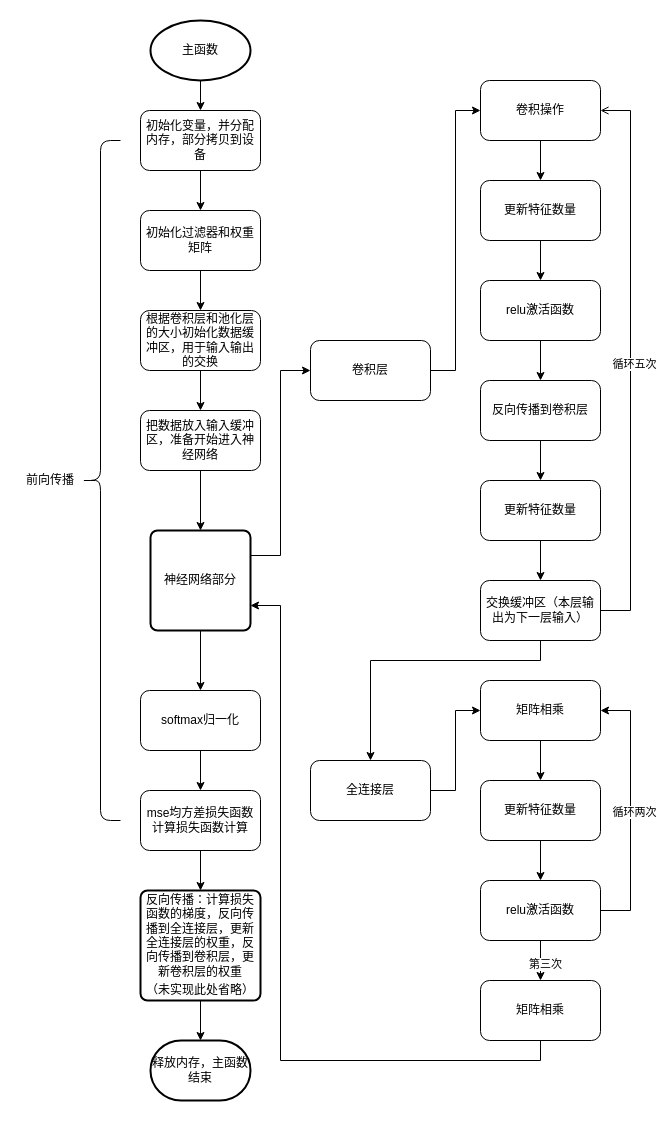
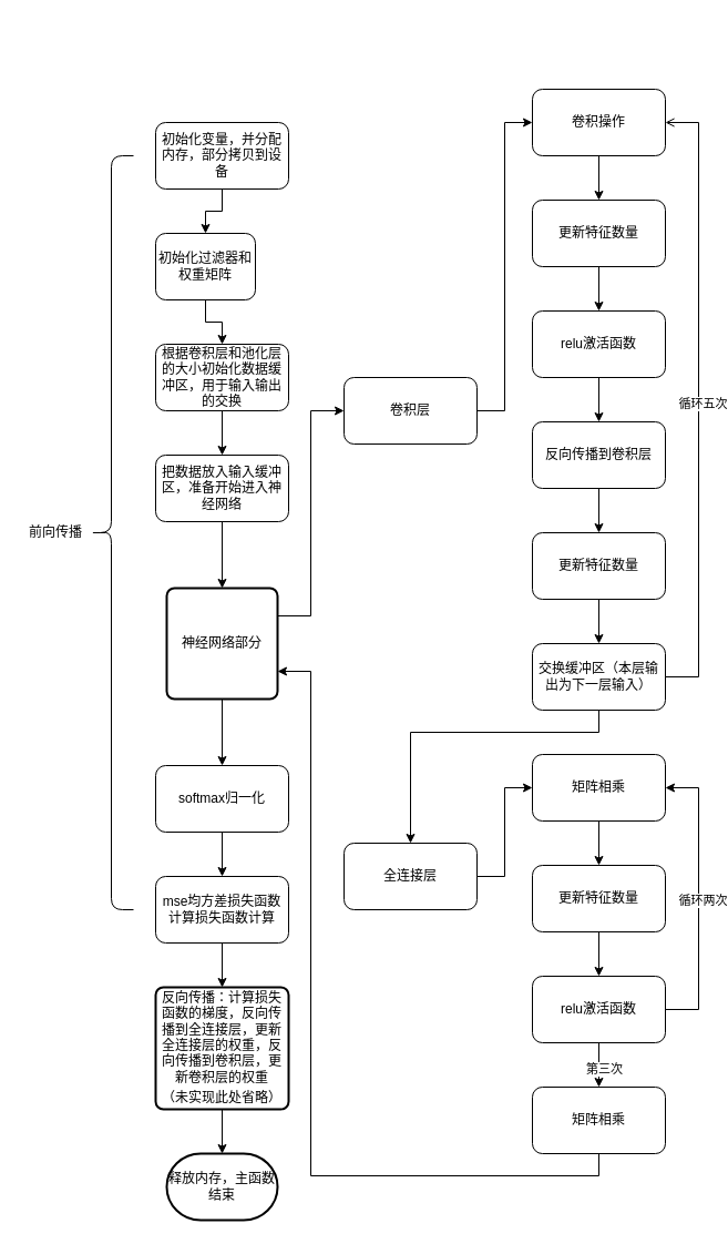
  <mxCell id="0" />
  <mxCell id="1" parent="0" />
- <mxCell id="2" style="edgeStyle=orthogonalEdgeStyle;rounded=0;orthogonalLoop=1;jettySize=auto;html=1;exitX=0.5;exitY=1;exitDx=0;exitDy=0;exitPerimeter=0;entryX=0.5;entryY=0;entryDx=0;entryDy=0;" edge="1" parent="1" source="3" target="5"><mxGeometry relative="1" as="geometry" /></mxCell>
- <mxCell id="3" value="主函数" style="strokeWidth=2;html=1;shape=mxgraph.flowchart.start_1;whiteSpace=wrap;" vertex="1" parent="1"><mxGeometry x="150" y="20" width="100" height="60" as="geometry" /></mxCell>
  <mxCell id="4" style="edgeStyle=orthogonalEdgeStyle;rounded=0;orthogonalLoop=1;jettySize=auto;html=1;exitX=0.5;exitY=1;exitDx=0;exitDy=0;entryX=0.5;entryY=0;entryDx=0;entryDy=0;" edge="1" parent="1" source="5" target="7"><mxGeometry relative="1" as="geometry" /></mxCell>
  <mxCell id="5" value="初始化变量，并分配内存，部分拷贝到设备" style="rounded=1;whiteSpace=wrap;html=1;" vertex="1" parent="1"><mxGeometry x="140" y="110" width="120" height="60" as="geometry" /></mxCell>
  <mxCell id="6" style="edgeStyle=orthogonalEdgeStyle;rounded=0;orthogonalLoop=1;jettySize=auto;html=1;exitX=0.5;exitY=1;exitDx=0;exitDy=0;entryX=0.5;entryY=0;entryDx=0;entryDy=0;" edge="1" parent="1" source="7" target="9"><mxGeometry relative="1" as="geometry" /></mxCell>
- <mxCell id="7" value="初始化过滤器和权重矩阵" style="rounded=1;whiteSpace=wrap;html=1;" vertex="1" parent="1"><mxGeometry x="140" y="210" width="120" height="60" as="geometry" /></mxCell>
+ <mxCell id="7" value="初始化过滤器和权重矩阵" style="rounded=1;whiteSpace=wrap;html=1;" vertex="1" parent="1"><mxGeometry x="140" y="210" width="90" height="60" as="geometry" /></mxCell>
  <mxCell id="8" style="edgeStyle=orthogonalEdgeStyle;rounded=0;orthogonalLoop=1;jettySize=auto;html=1;exitX=0.5;exitY=1;exitDx=0;exitDy=0;entryX=0.5;entryY=0;entryDx=0;entryDy=0;" edge="1" parent="1" source="9" target="11"><mxGeometry relative="1" as="geometry" /></mxCell>
  <mxCell id="9" value="根据卷积层和池化层的大小初始化数据缓冲区，用于输入输出的交换" style="rounded=1;whiteSpace=wrap;html=1;" vertex="1" parent="1"><mxGeometry x="140" y="310" width="120" height="60" as="geometry" /></mxCell>
  <mxCell id="10" style="edgeStyle=orthogonalEdgeStyle;rounded=0;orthogonalLoop=1;jettySize=auto;html=1;exitX=0.5;exitY=1;exitDx=0;exitDy=0;entryX=0.5;entryY=0;entryDx=0;entryDy=0;" edge="1" parent="1" source="11" target="14"><mxGeometry relative="1" as="geometry" /></mxCell>
  <mxCell id="11" value="把数据放入输入缓冲区，准备开始进入神经网络" style="rounded=1;whiteSpace=wrap;html=1;" vertex="1" parent="1"><mxGeometry x="140" y="410" width="120" height="60" as="geometry" /></mxCell>
  <mxCell id="12" style="edgeStyle=orthogonalEdgeStyle;rounded=0;orthogonalLoop=1;jettySize=auto;html=1;exitX=1;exitY=0.25;exitDx=0;exitDy=0;entryX=0;entryY=0.5;entryDx=0;entryDy=0;" edge="1" parent="1" source="14" target="16"><mxGeometry relative="1" as="geometry" /></mxCell>
  <mxCell id="13" style="edgeStyle=orthogonalEdgeStyle;rounded=0;orthogonalLoop=1;jettySize=auto;html=1;exitX=0.5;exitY=1;exitDx=0;exitDy=0;entryX=0.5;entryY=0;entryDx=0;entryDy=0;" edge="1" parent="1" source="14" target="45"><mxGeometry relative="1" as="geometry" /></mxCell>
  <mxCell id="14" value="神经网络部分" style="rounded=1;whiteSpace=wrap;html=1;absoluteArcSize=1;arcSize=14;strokeWidth=2;" vertex="1" parent="1"><mxGeometry x="150" y="530" width="100" height="100" as="geometry" /></mxCell>
  <mxCell id="15" style="edgeStyle=orthogonalEdgeStyle;rounded=0;orthogonalLoop=1;jettySize=auto;html=1;exitX=1;exitY=0.5;exitDx=0;exitDy=0;entryX=0;entryY=0.5;entryDx=0;entryDy=0;" edge="1" parent="1" source="16" target="20"><mxGeometry relative="1" as="geometry" /></mxCell>
  <mxCell id="16" value="卷积层" style="rounded=1;whiteSpace=wrap;html=1;" vertex="1" parent="1"><mxGeometry x="310" y="340" width="120" height="60" as="geometry" /></mxCell>
  <mxCell id="17" style="edgeStyle=orthogonalEdgeStyle;rounded=0;orthogonalLoop=1;jettySize=auto;html=1;exitX=1;exitY=0.5;exitDx=0;exitDy=0;entryX=0;entryY=0.5;entryDx=0;entryDy=0;" edge="1" parent="1" source="18" target="34"><mxGeometry relative="1" as="geometry" /></mxCell>
  <mxCell id="18" value="全连接层" style="rounded=1;whiteSpace=wrap;html=1;" vertex="1" parent="1"><mxGeometry x="310" y="760" width="120" height="60" as="geometry" /></mxCell>
  <mxCell id="19" style="edgeStyle=orthogonalEdgeStyle;rounded=0;orthogonalLoop=1;jettySize=auto;html=1;exitX=0.5;exitY=1;exitDx=0;exitDy=0;entryX=0.5;entryY=0;entryDx=0;entryDy=0;" edge="1" parent="1" source="20" target="22"><mxGeometry relative="1" as="geometry" /></mxCell>
  <mxCell id="20" value="卷积操作" style="rounded=1;whiteSpace=wrap;html=1;" vertex="1" parent="1"><mxGeometry x="480" y="80" width="120" height="60" as="geometry" /></mxCell>
  <mxCell id="21" style="edgeStyle=orthogonalEdgeStyle;rounded=0;orthogonalLoop=1;jettySize=auto;html=1;exitX=0.5;exitY=1;exitDx=0;exitDy=0;entryX=0.5;entryY=0;entryDx=0;entryDy=0;" edge="1" parent="1" source="22" target="24"><mxGeometry relative="1" as="geometry" /></mxCell>
  <mxCell id="22" value="更新特征数量" style="rounded=1;whiteSpace=wrap;html=1;" vertex="1" parent="1"><mxGeometry x="480" y="180" width="120" height="60" as="geometry" /></mxCell>
  <mxCell id="23" style="edgeStyle=orthogonalEdgeStyle;rounded=0;orthogonalLoop=1;jettySize=auto;html=1;exitX=0.5;exitY=1;exitDx=0;exitDy=0;entryX=0.5;entryY=0;entryDx=0;entryDy=0;" edge="1" parent="1" source="24" target="26"><mxGeometry relative="1" as="geometry" /></mxCell>
  <mxCell id="24" value="relu激活函数" style="rounded=1;whiteSpace=wrap;html=1;" vertex="1" parent="1"><mxGeometry x="480" y="280" width="120" height="60" as="geometry" /></mxCell>
  <mxCell id="25" style="edgeStyle=orthogonalEdgeStyle;rounded=0;orthogonalLoop=1;jettySize=auto;html=1;exitX=0.5;exitY=1;exitDx=0;exitDy=0;entryX=0.5;entryY=0;entryDx=0;entryDy=0;" edge="1" parent="1" source="26" target="28"><mxGeometry relative="1" as="geometry" /></mxCell>
  <mxCell id="26" value="反向传播到卷积层" style="rounded=1;whiteSpace=wrap;html=1;" vertex="1" parent="1"><mxGeometry x="480" y="380" width="120" height="60" as="geometry" /></mxCell>
  <mxCell id="27" style="edgeStyle=orthogonalEdgeStyle;rounded=0;orthogonalLoop=1;jettySize=auto;html=1;exitX=0.5;exitY=1;exitDx=0;exitDy=0;entryX=0.5;entryY=0;entryDx=0;entryDy=0;" edge="1" parent="1" source="28" target="32"><mxGeometry relative="1" as="geometry" /></mxCell>
  <mxCell id="28" value="更新特征数量" style="rounded=1;whiteSpace=wrap;html=1;" vertex="1" parent="1"><mxGeometry x="480" y="480" width="120" height="60" as="geometry" /></mxCell>
  <mxCell id="29" style="edgeStyle=orthogonalEdgeStyle;rounded=0;orthogonalLoop=1;jettySize=auto;html=1;exitX=1;exitY=0.5;exitDx=0;exitDy=0;entryX=1;entryY=0.5;entryDx=0;entryDy=0;endArrow=open;" edge="1" parent="1" source="32" target="20"><mxGeometry relative="1" as="geometry"><Array as="points"><mxPoint x="630" y="610" /><mxPoint x="630" y="110" /></Array></mxGeometry></mxCell>
  <mxCell id="30" value="循环五次" style="edgeLabel;html=1;align=center;verticalAlign=middle;resizable=0;points=[];" vertex="1" connectable="0" parent="29"><mxGeometry x="-0.009" y="-3" relative="1" as="geometry"><mxPoint as="offset" /></mxGeometry></mxCell>
  <mxCell id="31" style="edgeStyle=orthogonalEdgeStyle;rounded=0;orthogonalLoop=1;jettySize=auto;html=1;exitX=0.5;exitY=1;exitDx=0;exitDy=0;entryX=0.5;entryY=0;entryDx=0;entryDy=0;" edge="1" parent="1" source="32" target="18"><mxGeometry relative="1" as="geometry"><Array as="points"><mxPoint x="540" y="660" /><mxPoint x="370" y="660" /></Array></mxGeometry></mxCell>
  <mxCell id="32" value="交换缓冲区（本层输出为下一层输入）" style="rounded=1;whiteSpace=wrap;html=1;" vertex="1" parent="1"><mxGeometry x="480" y="580" width="120" height="60" as="geometry" /></mxCell>
  <mxCell id="33" style="edgeStyle=orthogonalEdgeStyle;rounded=0;orthogonalLoop=1;jettySize=auto;html=1;exitX=0.5;exitY=1;exitDx=0;exitDy=0;entryX=0.5;entryY=0;entryDx=0;entryDy=0;" edge="1" parent="1" source="34" target="41"><mxGeometry relative="1" as="geometry" /></mxCell>
  <mxCell id="34" value="矩阵相乘" style="rounded=1;whiteSpace=wrap;html=1;" vertex="1" parent="1"><mxGeometry x="480" y="680" width="120" height="60" as="geometry" /></mxCell>
  <mxCell id="35" style="edgeStyle=orthogonalEdgeStyle;rounded=0;orthogonalLoop=1;jettySize=auto;html=1;exitX=1;exitY=0.5;exitDx=0;exitDy=0;entryX=1;entryY=0.5;entryDx=0;entryDy=0;" edge="1" parent="1" source="39" target="34"><mxGeometry relative="1" as="geometry"><Array as="points"><mxPoint x="630" y="910" /><mxPoint x="630" y="710" /></Array></mxGeometry></mxCell>
  <mxCell id="36" value="循环两次" style="edgeLabel;html=1;align=center;verticalAlign=middle;resizable=0;points=[];" vertex="1" connectable="0" parent="35"><mxGeometry x="-0.008" y="-3" relative="1" as="geometry"><mxPoint as="offset" /></mxGeometry></mxCell>
  <mxCell id="37" style="edgeStyle=orthogonalEdgeStyle;rounded=0;orthogonalLoop=1;jettySize=auto;html=1;exitX=0.5;exitY=1;exitDx=0;exitDy=0;entryX=0.5;entryY=0;entryDx=0;entryDy=0;" edge="1" parent="1" source="39" target="43"><mxGeometry relative="1" as="geometry" /></mxCell>
  <mxCell id="38" value="第三次" style="edgeLabel;html=1;align=center;verticalAlign=middle;resizable=0;points=[];" vertex="1" connectable="0" parent="37"><mxGeometry x="0.15" y="4" relative="1" as="geometry"><mxPoint as="offset" /></mxGeometry></mxCell>
  <mxCell id="39" value="relu激活函数" style="rounded=1;whiteSpace=wrap;html=1;" vertex="1" parent="1"><mxGeometry x="480" y="880" width="120" height="60" as="geometry" /></mxCell>
  <mxCell id="40" style="edgeStyle=orthogonalEdgeStyle;rounded=0;orthogonalLoop=1;jettySize=auto;html=1;exitX=0.5;exitY=1;exitDx=0;exitDy=0;entryX=0.5;entryY=0;entryDx=0;entryDy=0;" edge="1" parent="1" source="41" target="39"><mxGeometry relative="1" as="geometry" /></mxCell>
  <mxCell id="41" value="更新特征数量" style="rounded=1;whiteSpace=wrap;html=1;" vertex="1" parent="1"><mxGeometry x="480" y="780" width="120" height="60" as="geometry" /></mxCell>
  <mxCell id="42" style="edgeStyle=orthogonalEdgeStyle;rounded=0;orthogonalLoop=1;jettySize=auto;html=1;exitX=0.5;exitY=1;exitDx=0;exitDy=0;entryX=1;entryY=0.75;entryDx=0;entryDy=0;" edge="1" parent="1" source="43" target="14"><mxGeometry relative="1" as="geometry"><Array as="points"><mxPoint x="540" y="1060" /><mxPoint x="280" y="1060" /><mxPoint x="280" y="605" /></Array></mxGeometry></mxCell>
  <mxCell id="43" value="矩阵相乘" style="rounded=1;whiteSpace=wrap;html=1;" vertex="1" parent="1"><mxGeometry x="480" y="980" width="120" height="60" as="geometry" /></mxCell>
  <mxCell id="44" style="edgeStyle=orthogonalEdgeStyle;rounded=0;orthogonalLoop=1;jettySize=auto;html=1;exitX=0.5;exitY=1;exitDx=0;exitDy=0;entryX=0.5;entryY=0;entryDx=0;entryDy=0;" edge="1" parent="1" source="45" target="47"><mxGeometry relative="1" as="geometry" /></mxCell>
  <mxCell id="45" value="softmax归一化" style="rounded=1;whiteSpace=wrap;html=1;" vertex="1" parent="1"><mxGeometry x="140" y="690" width="120" height="60" as="geometry" /></mxCell>
  <mxCell id="46" style="edgeStyle=orthogonalEdgeStyle;rounded=0;orthogonalLoop=1;jettySize=auto;html=1;exitX=0.5;exitY=1;exitDx=0;exitDy=0;entryX=0.5;entryY=0;entryDx=0;entryDy=0;" edge="1" parent="1" source="47" target="50"><mxGeometry relative="1" as="geometry" /></mxCell>
  <mxCell id="47" value="mse均方差损失函数计算损失函数计算" style="rounded=1;whiteSpace=wrap;html=1;" vertex="1" parent="1"><mxGeometry x="140" y="790" width="120" height="60" as="geometry" /></mxCell>
  <mxCell id="48" value="" style="shape=curlyBracket;whiteSpace=wrap;html=1;rounded=1;labelPosition=left;verticalLabelPosition=middle;align=right;verticalAlign=middle;" vertex="1" parent="1"><mxGeometry x="80" y="140" width="40" height="680" as="geometry" /></mxCell>
  <mxCell id="49" value="前向传播" style="text;html=1;strokeColor=none;fillColor=none;align=center;verticalAlign=middle;whiteSpace=wrap;rounded=0;" vertex="1" parent="1"><mxGeometry x="20" y="465" width="60" height="30" as="geometry" /></mxCell>
  <mxCell id="50" value="反向传播：计算损失函数的梯度，反向传播到全连接层，更新全连接层的权重，反向传播到卷积层，更新卷积层的权重&lt;br&gt;（未实现此处省略）&lt;span style=&quot;color: rgb(0, 0, 0); font-size: medium; text-align: start;&quot;&gt;&lt;/span&gt;" style="rounded=1;whiteSpace=wrap;html=1;absoluteArcSize=1;arcSize=14;strokeWidth=2;" vertex="1" parent="1"><mxGeometry x="140" y="890" width="120" height="110" as="geometry" /></mxCell>
  <mxCell id="51" value="释放内存，主函数结束" style="strokeWidth=2;html=1;shape=mxgraph.flowchart.terminator;whiteSpace=wrap;" vertex="1" parent="1"><mxGeometry x="150" y="1040" width="100" height="60" as="geometry" /></mxCell>
  <mxCell id="52" style="edgeStyle=orthogonalEdgeStyle;rounded=0;orthogonalLoop=1;jettySize=auto;html=1;exitX=0.5;exitY=1;exitDx=0;exitDy=0;entryX=0.5;entryY=0;entryDx=0;entryDy=0;entryPerimeter=0;" edge="1" parent="1" source="50" target="51"><mxGeometry relative="1" as="geometry" /></mxCell>
